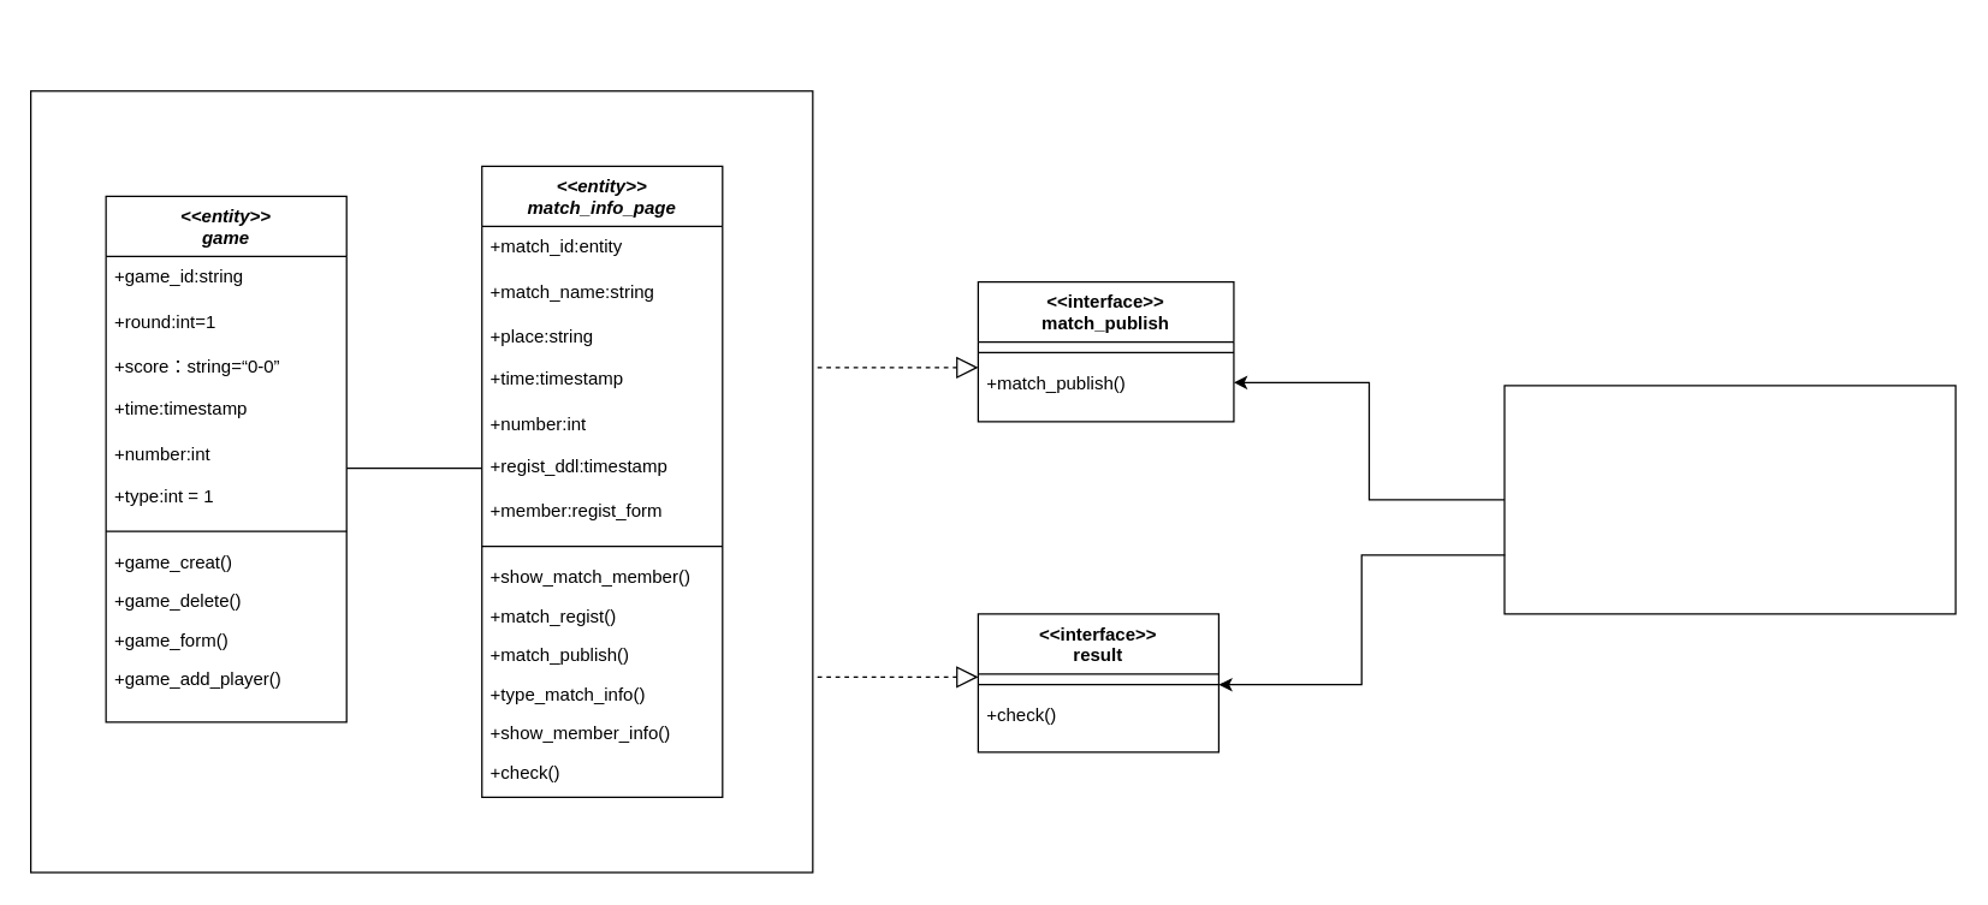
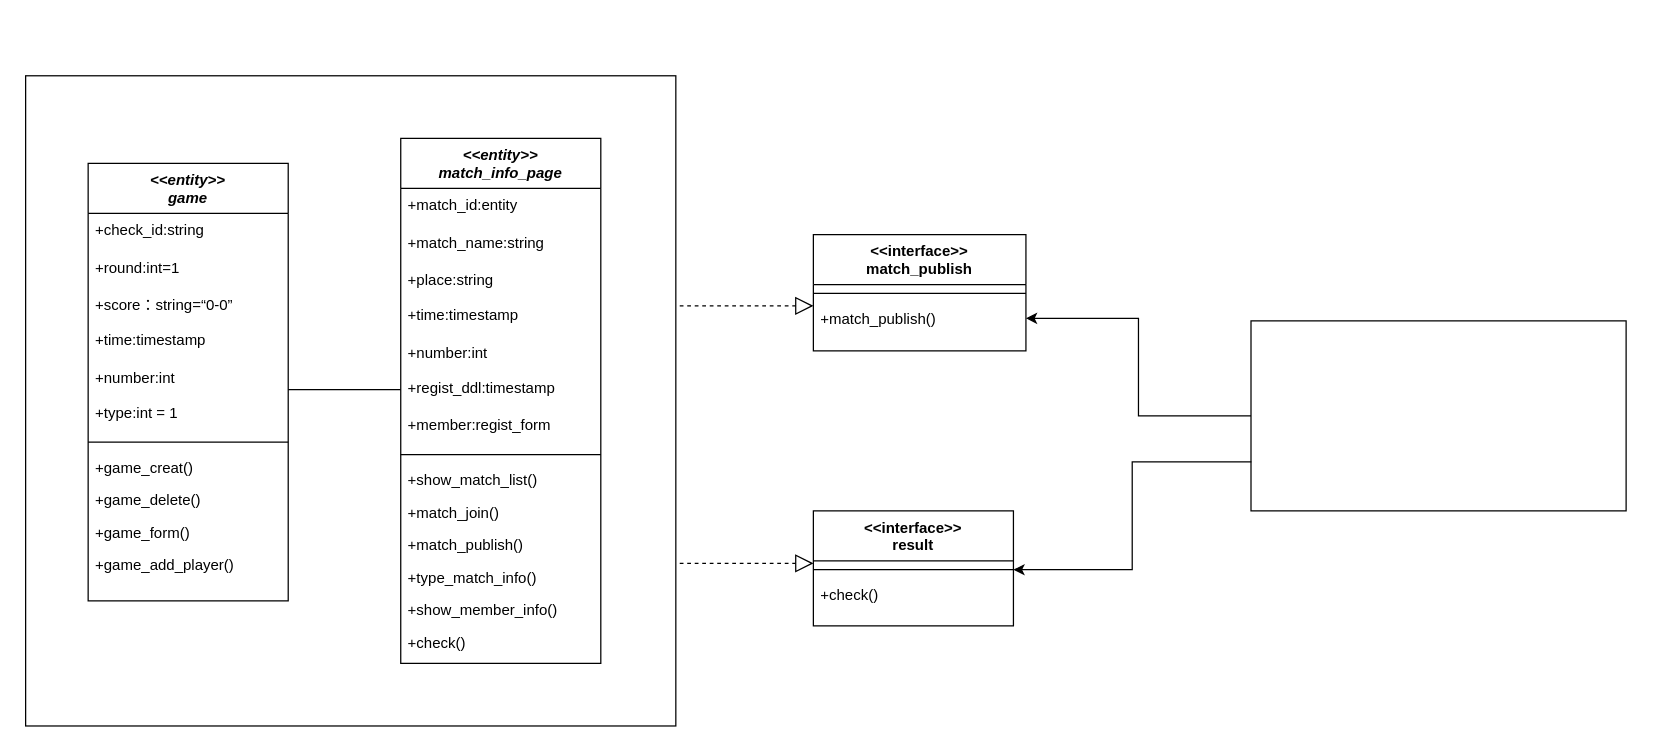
  <mxCell id="0" />
  <mxCell id="1" parent="0" />
  <mxCell id="2" value="&lt;&lt;interface&gt;&gt;&#10;match_publish&#10;" style="swimlane;fontStyle=1;align=center;verticalAlign=top;childLayout=stackLayout;horizontal=1;startSize=40;horizontalStack=0;resizeParent=1;resizeLast=0;collapsible=1;marginBottom=0;rounded=0;shadow=0;strokeWidth=1;" parent="1" vertex="1"><mxGeometry x="650" y="187" width="170" height="93" as="geometry"><mxRectangle x="230" y="140" width="160" height="26" as="alternateBounds" /></mxGeometry></mxCell>
  <mxCell id="3" value="" style="line;html=1;strokeWidth=1;align=left;verticalAlign=middle;spacingTop=-1;spacingLeft=3;spacingRight=3;rotatable=0;labelPosition=right;points=[];portConstraint=eastwest;" parent="2" vertex="1"><mxGeometry y="40" width="170" height="14" as="geometry" /></mxCell>
  <mxCell id="4" value="+match_publish()" style="text;align=left;verticalAlign=top;spacingLeft=4;spacingRight=4;overflow=hidden;rotatable=0;points=[[0,0.5],[1,0.5]];portConstraint=eastwest;" parent="2" vertex="1"><mxGeometry y="54" width="170" height="26" as="geometry" /></mxCell>
  <mxCell id="5" value="" style="group" parent="1" vertex="1" connectable="0"><mxGeometry x="20" y="20" width="520" height="560" as="geometry" /></mxCell>
  <mxCell id="6" value="" style="whiteSpace=wrap;html=1;aspect=fixed;" parent="5" vertex="1"><mxGeometry y="40" width="520" height="520" as="geometry" /></mxCell>
  <mxCell id="7" value="&lt;&lt;entity&gt;&gt;&#10;match_info_page&#10;" style="swimlane;fontStyle=3;align=center;verticalAlign=top;childLayout=stackLayout;horizontal=1;startSize=40;horizontalStack=0;resizeParent=1;resizeLast=0;collapsible=1;marginBottom=0;rounded=0;shadow=0;strokeWidth=1;" parent="5" vertex="1"><mxGeometry x="300" y="90" width="160" height="420" as="geometry"><mxRectangle x="230" y="140" width="160" height="26" as="alternateBounds" /></mxGeometry></mxCell>
  <mxCell id="8" value="+match_id:entity&#10;" style="text;align=left;verticalAlign=top;spacingLeft=4;spacingRight=4;overflow=hidden;rotatable=0;points=[[0,0.5],[1,0.5]];portConstraint=eastwest;rounded=0;shadow=0;html=0;" parent="7" vertex="1"><mxGeometry y="40" width="160" height="30" as="geometry" /></mxCell>
  <mxCell id="9" value="+match_name:string&#10;" style="text;align=left;verticalAlign=top;spacingLeft=4;spacingRight=4;overflow=hidden;rotatable=0;points=[[0,0.5],[1,0.5]];portConstraint=eastwest;rounded=0;shadow=0;html=0;" parent="7" vertex="1"><mxGeometry y="70" width="160" height="30" as="geometry" /></mxCell>
  <mxCell id="10" value="+place:string" style="text;align=left;verticalAlign=top;spacingLeft=4;spacingRight=4;overflow=hidden;rotatable=0;points=[[0,0.5],[1,0.5]];portConstraint=eastwest;rounded=0;shadow=0;html=0;" parent="7" vertex="1"><mxGeometry y="100" width="160" height="28" as="geometry" /></mxCell>
  <mxCell id="11" value="+time:timestamp" style="text;align=left;verticalAlign=top;spacingLeft=4;spacingRight=4;overflow=hidden;rotatable=0;points=[[0,0.5],[1,0.5]];portConstraint=eastwest;rounded=0;shadow=0;html=0;" parent="7" vertex="1"><mxGeometry y="128" width="160" height="30" as="geometry" /></mxCell>
  <mxCell id="12" value="+number:int" style="text;align=left;verticalAlign=top;spacingLeft=4;spacingRight=4;overflow=hidden;rotatable=0;points=[[0,0.5],[1,0.5]];portConstraint=eastwest;rounded=0;shadow=0;html=0;" parent="7" vertex="1"><mxGeometry y="158" width="160" height="28" as="geometry" /></mxCell>
  <mxCell id="13" value="+regist_ddl:timestamp" style="text;align=left;verticalAlign=top;spacingLeft=4;spacingRight=4;overflow=hidden;rotatable=0;points=[[0,0.5],[1,0.5]];portConstraint=eastwest;rounded=0;shadow=0;html=0;" parent="7" vertex="1"><mxGeometry y="186" width="160" height="30" as="geometry" /></mxCell>
  <mxCell id="14" value="+member:regist_form" style="text;align=left;verticalAlign=top;spacingLeft=4;spacingRight=4;overflow=hidden;rotatable=0;points=[[0,0.5],[1,0.5]];portConstraint=eastwest;rounded=0;shadow=0;html=0;" parent="7" vertex="1"><mxGeometry y="216" width="160" height="30" as="geometry" /></mxCell>
  <mxCell id="15" value="" style="line;html=1;strokeWidth=1;align=left;verticalAlign=middle;spacingTop=-1;spacingLeft=3;spacingRight=3;rotatable=0;labelPosition=right;points=[];portConstraint=eastwest;" parent="7" vertex="1"><mxGeometry y="246" width="160" height="14" as="geometry" /></mxCell>
- <mxCell id="16" value="+show_match_member()" style="text;align=left;verticalAlign=top;spacingLeft=4;spacingRight=4;overflow=hidden;rotatable=0;points=[[0,0.5],[1,0.5]];portConstraint=eastwest;" parent="7" vertex="1"><mxGeometry y="260" width="160" height="26" as="geometry" /></mxCell>
- <mxCell id="17" value="+match_regist()" style="text;align=left;verticalAlign=top;spacingLeft=4;spacingRight=4;overflow=hidden;rotatable=0;points=[[0,0.5],[1,0.5]];portConstraint=eastwest;" parent="7" vertex="1"><mxGeometry y="286" width="160" height="26" as="geometry" /></mxCell>
+ <mxCell id="16" value="+show_match_list()" style="text;align=left;verticalAlign=top;spacingLeft=4;spacingRight=4;overflow=hidden;rotatable=0;points=[[0,0.5],[1,0.5]];portConstraint=eastwest;" parent="7" vertex="1"><mxGeometry y="260" width="160" height="26" as="geometry" /></mxCell>
+ <mxCell id="17" value="+match_join()" style="text;align=left;verticalAlign=top;spacingLeft=4;spacingRight=4;overflow=hidden;rotatable=0;points=[[0,0.5],[1,0.5]];portConstraint=eastwest;" parent="7" vertex="1"><mxGeometry y="286" width="160" height="26" as="geometry" /></mxCell>
  <mxCell id="18" value="+match_publish()" style="text;align=left;verticalAlign=top;spacingLeft=4;spacingRight=4;overflow=hidden;rotatable=0;points=[[0,0.5],[1,0.5]];portConstraint=eastwest;" parent="7" vertex="1"><mxGeometry y="312" width="160" height="26" as="geometry" /></mxCell>
  <mxCell id="19" value="+type_match_info()" style="text;align=left;verticalAlign=top;spacingLeft=4;spacingRight=4;overflow=hidden;rotatable=0;points=[[0,0.5],[1,0.5]];portConstraint=eastwest;" parent="7" vertex="1"><mxGeometry y="338" width="160" height="26" as="geometry" /></mxCell>
  <mxCell id="20" value="+show_member_info()" style="text;align=left;verticalAlign=top;spacingLeft=4;spacingRight=4;overflow=hidden;rotatable=0;points=[[0,0.5],[1,0.5]];portConstraint=eastwest;" parent="7" vertex="1"><mxGeometry y="364" width="160" height="26" as="geometry" /></mxCell>
  <mxCell id="21" value="+check()" style="text;align=left;verticalAlign=top;spacingLeft=4;spacingRight=4;overflow=hidden;rotatable=0;points=[[0,0.5],[1,0.5]];portConstraint=eastwest;" parent="7" vertex="1"><mxGeometry y="390" width="160" height="26" as="geometry" /></mxCell>
  <mxCell id="22" value="&lt;&lt;entity&gt;&gt;&#10;game&#10;" style="swimlane;fontStyle=3;align=center;verticalAlign=top;childLayout=stackLayout;horizontal=1;startSize=40;horizontalStack=0;resizeParent=1;resizeLast=0;collapsible=1;marginBottom=0;rounded=0;shadow=0;strokeWidth=1;" parent="5" vertex="1"><mxGeometry x="50" y="110" width="160" height="350" as="geometry"><mxRectangle x="230" y="140" width="160" height="26" as="alternateBounds" /></mxGeometry></mxCell>
- <mxCell id="23" value="+game_id:string&#10;" style="text;align=left;verticalAlign=top;spacingLeft=4;spacingRight=4;overflow=hidden;rotatable=0;points=[[0,0.5],[1,0.5]];portConstraint=eastwest;rounded=0;shadow=0;html=0;" parent="22" vertex="1"><mxGeometry y="40" width="160" height="30" as="geometry" /></mxCell>
+ <mxCell id="23" value="+check_id:string&#10;" style="text;align=left;verticalAlign=top;spacingLeft=4;spacingRight=4;overflow=hidden;rotatable=0;points=[[0,0.5],[1,0.5]];portConstraint=eastwest;rounded=0;shadow=0;html=0;" parent="22" vertex="1"><mxGeometry y="40" width="160" height="30" as="geometry" /></mxCell>
  <mxCell id="24" value="+round:int=1" style="text;align=left;verticalAlign=top;spacingLeft=4;spacingRight=4;overflow=hidden;rotatable=0;points=[[0,0.5],[1,0.5]];portConstraint=eastwest;rounded=0;shadow=0;html=0;" parent="22" vertex="1"><mxGeometry y="70" width="160" height="30" as="geometry" /></mxCell>
  <mxCell id="25" value="+score：string=“0-0”" style="text;align=left;verticalAlign=top;spacingLeft=4;spacingRight=4;overflow=hidden;rotatable=0;points=[[0,0.5],[1,0.5]];portConstraint=eastwest;rounded=0;shadow=0;html=0;" parent="22" vertex="1"><mxGeometry y="100" width="160" height="28" as="geometry" /></mxCell>
  <mxCell id="26" value="+time:timestamp" style="text;align=left;verticalAlign=top;spacingLeft=4;spacingRight=4;overflow=hidden;rotatable=0;points=[[0,0.5],[1,0.5]];portConstraint=eastwest;rounded=0;shadow=0;html=0;" parent="22" vertex="1"><mxGeometry y="128" width="160" height="30" as="geometry" /></mxCell>
  <mxCell id="27" value="+number:int" style="text;align=left;verticalAlign=top;spacingLeft=4;spacingRight=4;overflow=hidden;rotatable=0;points=[[0,0.5],[1,0.5]];portConstraint=eastwest;rounded=0;shadow=0;html=0;" parent="22" vertex="1"><mxGeometry y="158" width="160" height="28" as="geometry" /></mxCell>
  <mxCell id="28" value="+type:int = 1" style="text;align=left;verticalAlign=top;spacingLeft=4;spacingRight=4;overflow=hidden;rotatable=0;points=[[0,0.5],[1,0.5]];portConstraint=eastwest;rounded=0;shadow=0;html=0;" parent="22" vertex="1"><mxGeometry y="186" width="160" height="30" as="geometry" /></mxCell>
  <mxCell id="29" value="" style="line;html=1;strokeWidth=1;align=left;verticalAlign=middle;spacingTop=-1;spacingLeft=3;spacingRight=3;rotatable=0;labelPosition=right;points=[];portConstraint=eastwest;" parent="22" vertex="1"><mxGeometry y="216" width="160" height="14" as="geometry" /></mxCell>
  <mxCell id="30" value="+game_creat()" style="text;align=left;verticalAlign=top;spacingLeft=4;spacingRight=4;overflow=hidden;rotatable=0;points=[[0,0.5],[1,0.5]];portConstraint=eastwest;" parent="22" vertex="1"><mxGeometry y="230" width="160" height="26" as="geometry" /></mxCell>
  <mxCell id="31" value="+game_delete()" style="text;align=left;verticalAlign=top;spacingLeft=4;spacingRight=4;overflow=hidden;rotatable=0;points=[[0,0.5],[1,0.5]];portConstraint=eastwest;" parent="22" vertex="1"><mxGeometry y="256" width="160" height="26" as="geometry" /></mxCell>
  <mxCell id="32" value="+game_form()" style="text;align=left;verticalAlign=top;spacingLeft=4;spacingRight=4;overflow=hidden;rotatable=0;points=[[0,0.5],[1,0.5]];portConstraint=eastwest;" parent="22" vertex="1"><mxGeometry y="282" width="160" height="26" as="geometry" /></mxCell>
  <mxCell id="33" value="+game_add_player()" style="text;align=left;verticalAlign=top;spacingLeft=4;spacingRight=4;overflow=hidden;rotatable=0;points=[[0,0.5],[1,0.5]];portConstraint=eastwest;" parent="22" vertex="1"><mxGeometry y="308" width="160" height="26" as="geometry" /></mxCell>
  <mxCell id="34" value="" style="line;strokeWidth=1;fillColor=none;align=left;verticalAlign=middle;spacingTop=-1;spacingLeft=3;spacingRight=3;rotatable=0;labelPosition=right;points=[];portConstraint=eastwest;" parent="5" vertex="1"><mxGeometry x="210" y="287" width="90" height="8" as="geometry" /></mxCell>
  <mxCell id="35" value="" style="endArrow=block;dashed=1;endFill=0;endSize=12;html=1;rounded=0;entryX=0;entryY=0.115;entryDx=0;entryDy=0;entryPerimeter=0;exitX=1.006;exitY=0.354;exitDx=0;exitDy=0;exitPerimeter=0;" parent="1" source="6" target="4" edge="1"><mxGeometry width="160" relative="1" as="geometry"><mxPoint x="540" y="320" as="sourcePoint" /><mxPoint x="630" y="320" as="targetPoint" /></mxGeometry></mxCell>
  <mxCell id="36" value="" style="verticalLabelPosition=bottom;verticalAlign=top;html=1;shape=mxgraph.basic.rect;fillColor2=none;strokeWidth=1;size=20;indent=5;" parent="1" vertex="1"><mxGeometry x="1000" y="256" width="300" height="152" as="geometry" /></mxCell>
  <mxCell id="37" style="edgeStyle=orthogonalEdgeStyle;rounded=0;orthogonalLoop=1;jettySize=auto;html=1;fontSize=13;endArrow=none;endFill=0;startArrow=classic;startFill=1;" parent="1" source="4" target="36" edge="1"><mxGeometry relative="1" as="geometry" /></mxCell>
  <mxCell id="38" value="" style="endArrow=block;dashed=1;endFill=0;endSize=12;html=1;rounded=0;entryX=0;entryY=0.115;entryDx=0;entryDy=0;entryPerimeter=0;exitX=1.006;exitY=0.354;exitDx=0;exitDy=0;exitPerimeter=0;" parent="1" edge="1"><mxGeometry width="160" relative="1" as="geometry"><mxPoint x="543.12" y="450" as="sourcePoint" /><mxPoint x="650" y="449.91" as="targetPoint" /></mxGeometry></mxCell>
  <mxCell id="39" value="&lt;&lt;interface&gt;&gt;&#10;result&#10;" style="swimlane;fontStyle=1;align=center;verticalAlign=top;childLayout=stackLayout;horizontal=1;startSize=40;horizontalStack=0;resizeParent=1;resizeLast=0;collapsible=1;marginBottom=0;rounded=0;shadow=0;strokeWidth=1;" parent="1" vertex="1"><mxGeometry x="650" y="408" width="160" height="92" as="geometry"><mxRectangle x="230" y="140" width="160" height="26" as="alternateBounds" /></mxGeometry></mxCell>
  <mxCell id="40" value="" style="line;html=1;strokeWidth=1;align=left;verticalAlign=middle;spacingTop=-1;spacingLeft=3;spacingRight=3;rotatable=0;labelPosition=right;points=[];portConstraint=eastwest;" parent="39" vertex="1"><mxGeometry y="40" width="160" height="14" as="geometry" /></mxCell>
  <mxCell id="41" value="+check()" style="text;align=left;verticalAlign=top;spacingLeft=4;spacingRight=4;overflow=hidden;rotatable=0;points=[[0,0.5],[1,0.5]];portConstraint=eastwest;" parent="39" vertex="1"><mxGeometry y="54" width="160" height="26" as="geometry" /></mxCell>
  <mxCell id="42" style="edgeStyle=orthogonalEdgeStyle;rounded=0;orthogonalLoop=1;jettySize=auto;html=1;entryX=0.001;entryY=0.742;entryDx=0;entryDy=0;entryPerimeter=0;fontSize=13;endArrow=none;endFill=0;startArrow=classic;startFill=1;" parent="1" source="40" target="36" edge="1"><mxGeometry relative="1" as="geometry" /></mxCell>
